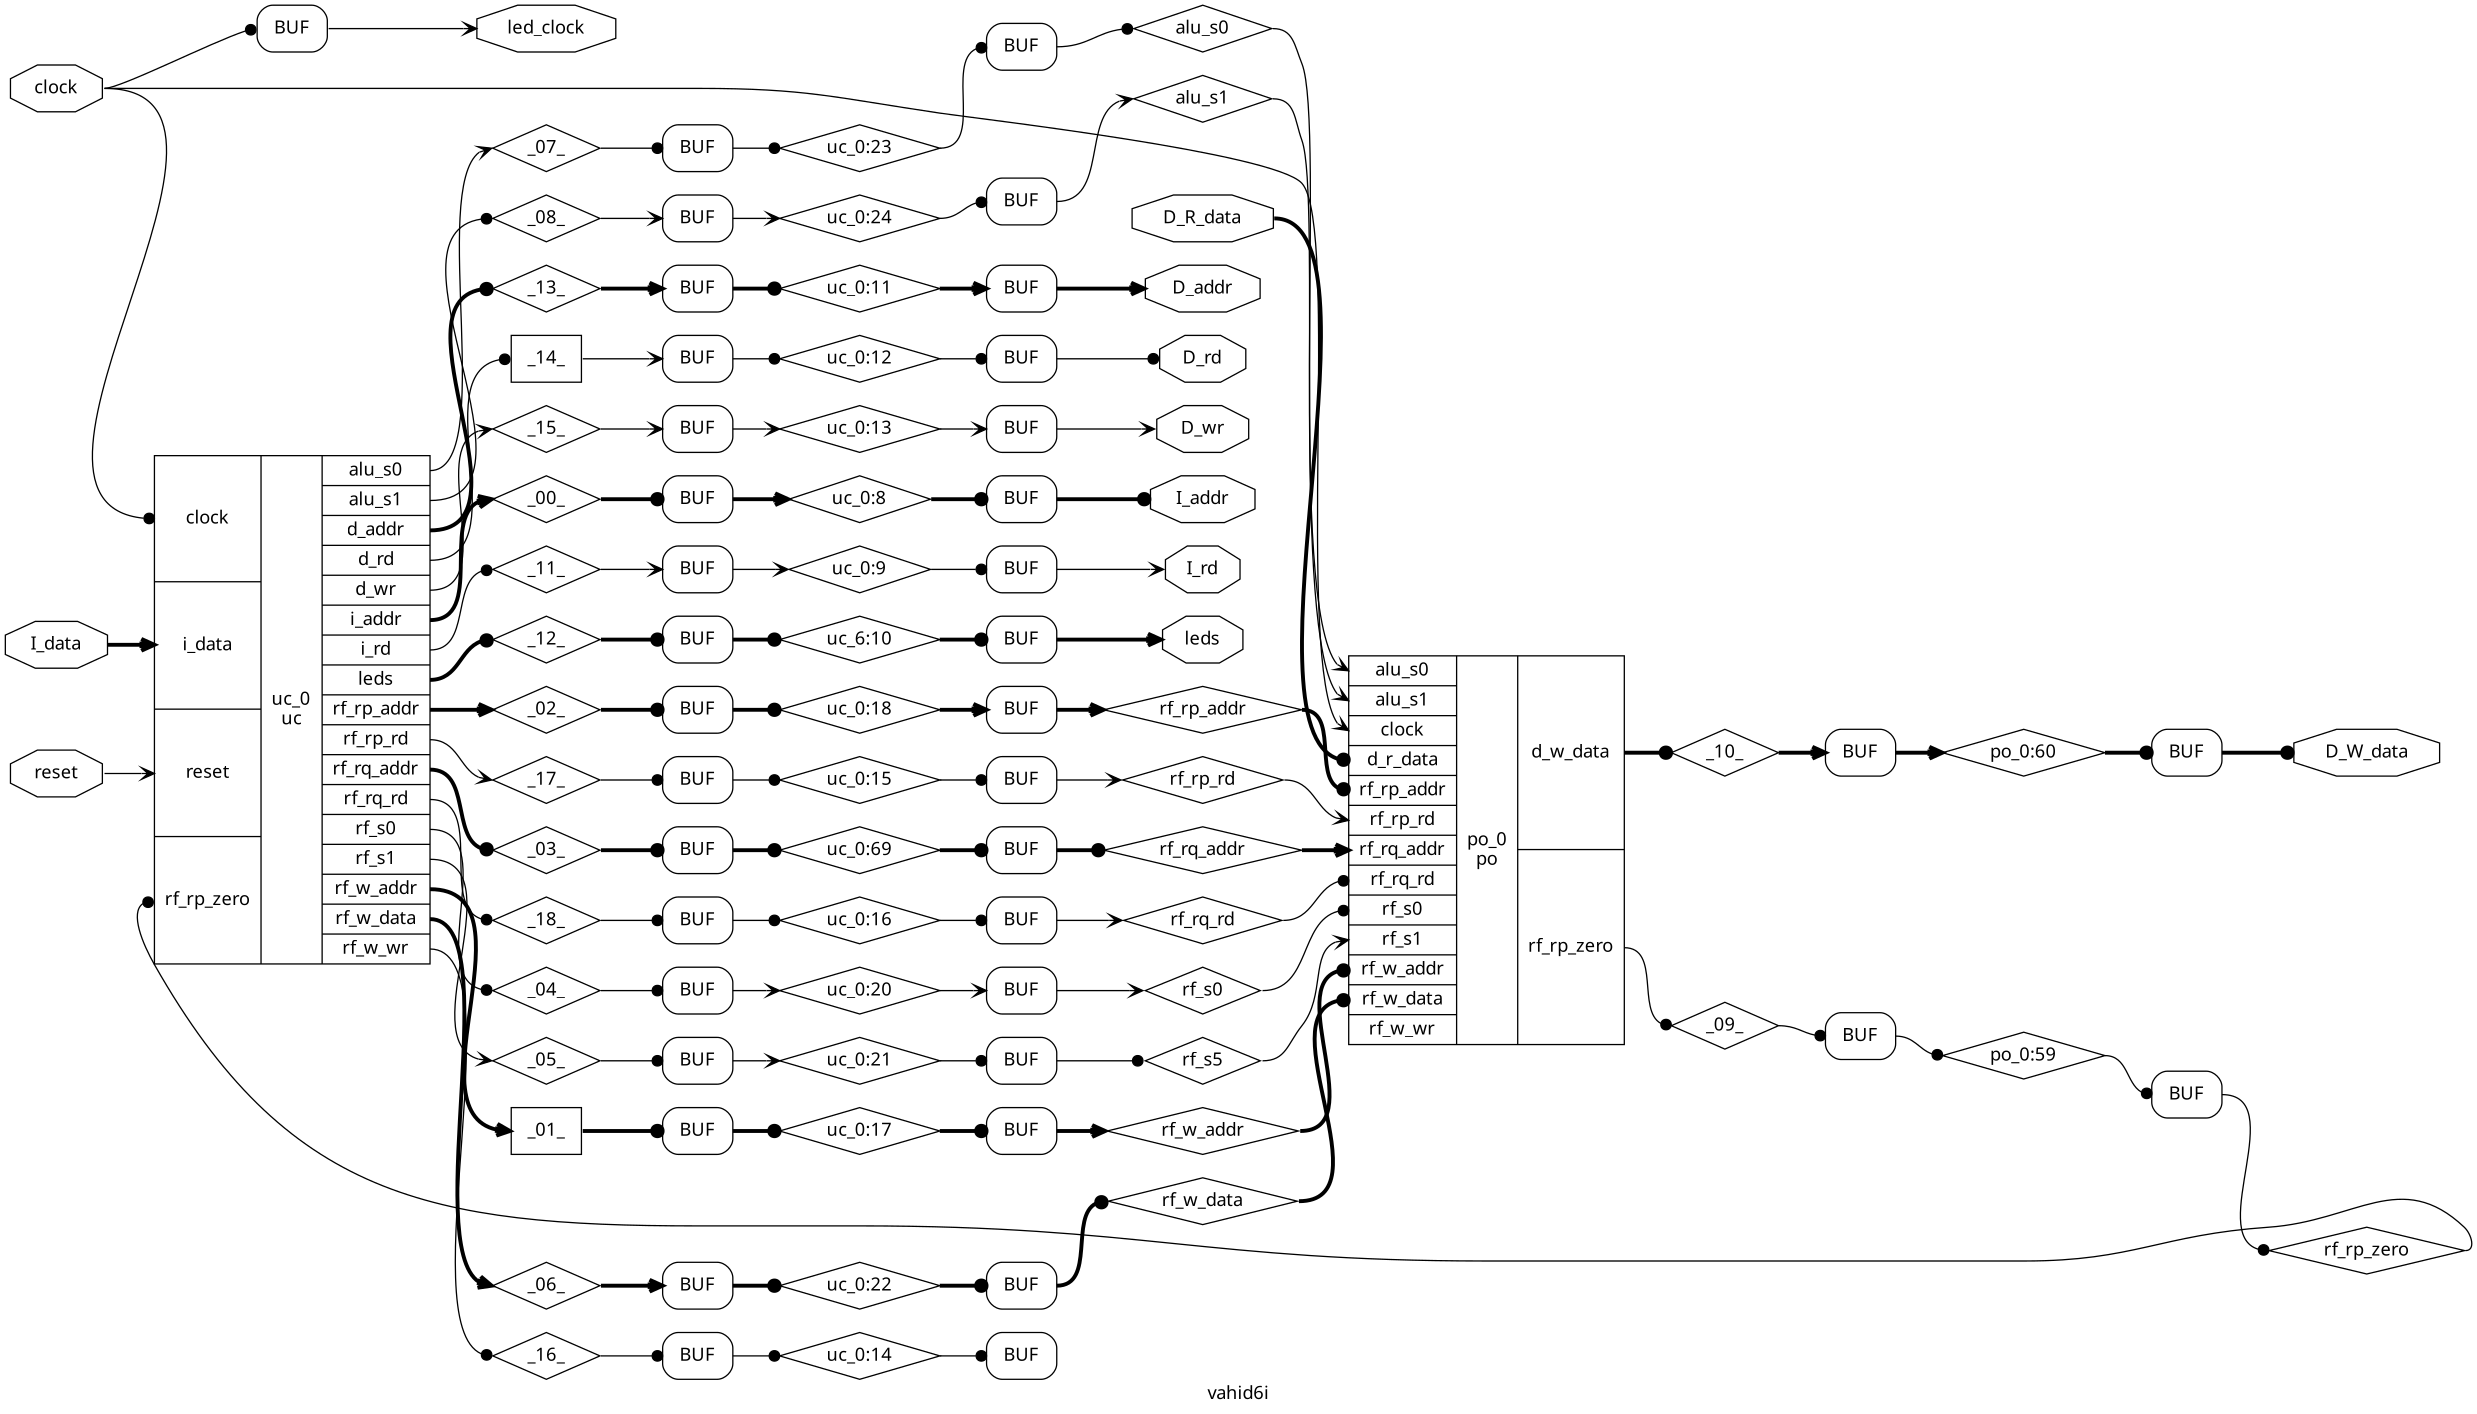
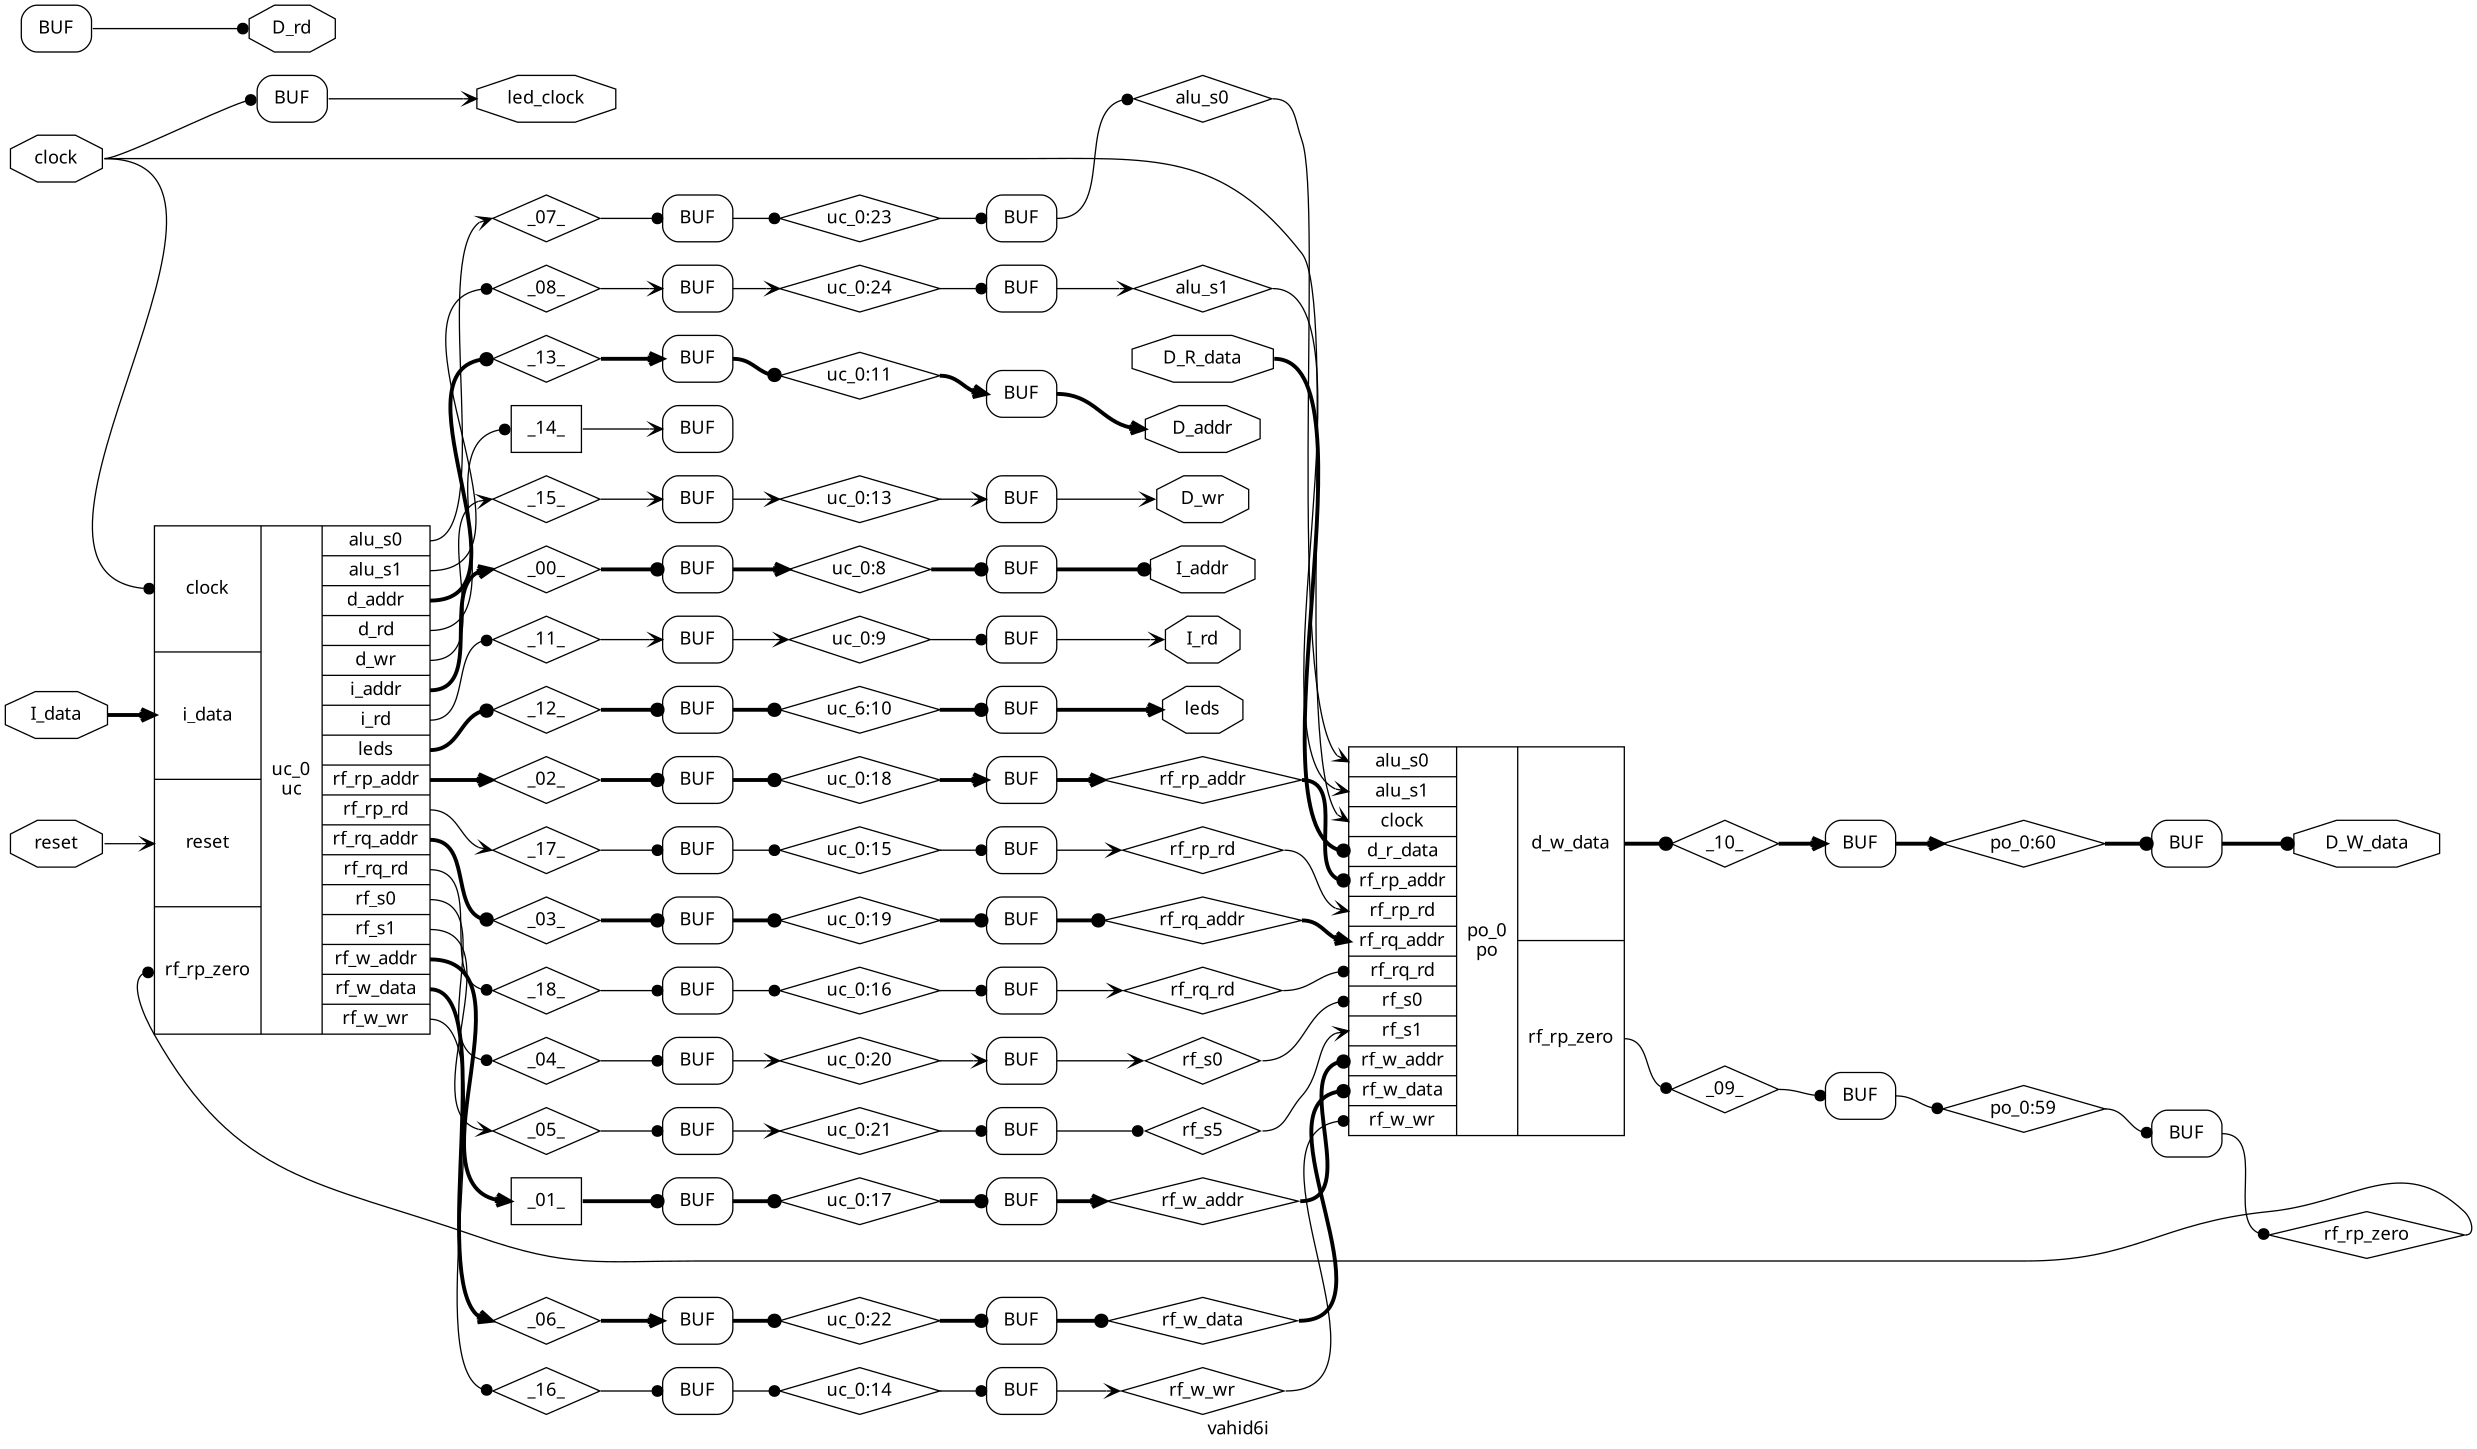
  digraph {
    fontname="Noto Sans"
    label=vahid6i
    rankdir=LR
    remincross=true
    node [color=black fontcolor=black fontname="Noto Sans" shape=diamond]
    edge [arrowhead=dot color=black fontname="Noto Sans" headport=w tailport=e]
    n1 [label="uc_0:9"]
    n2 [label=BUF shape=box style=rounded color="" fontcolor=""]
    n3 [label=I_rd shape=octagon]
    n4 [label="uc_0:8"]
    n5 [label=BUF shape=box style=rounded color="" fontcolor=""]
    n6 [label=I_addr shape=octagon]
    n7 [label="uc_0:24"]
    n8 [label=BUF shape=box style=rounded color="" fontcolor=""]
    n9 [label=alu_s1]
    n10 [label="uc_0:23"]
    n11 [label=BUF shape=box style=rounded color="" fontcolor=""]
    n12 [label=alu_s0]
    n13 [label="uc_0:22"]
    n14 [label=BUF shape=box style=rounded color="" fontcolor=""]
    n15 [label=rf_w_data]
    n16 [label="uc_0:21"]
    n17 [label=BUF shape=box style=rounded color="" fontcolor=""]
    n18 [label=rf_s5]
    n19 [label="uc_0:20"]
    n20 [label=BUF shape=box style=rounded color="" fontcolor=""]
    n21 [label=rf_s0]
-   n22 [label="uc_0:69"]
+   n22 [label="uc_0:19"]
    n23 [label=BUF shape=box style=rounded color="" fontcolor=""]
    n24 [label=rf_rq_addr]
    n25 [label="uc_0:18"]
    n26 [label=BUF shape=box style=rounded color="" fontcolor=""]
    n27 [label=rf_rp_addr]
    n28 [label="uc_0:17"]
    n29 [label=BUF shape=box style=rounded color="" fontcolor=""]
    n30 [label=rf_w_addr]
    n31 [label="uc_0:16"]
    n32 [label=BUF shape=box style=rounded color="" fontcolor=""]
    n33 [label=rf_rq_rd]
    n34 [label="uc_0:15"]
    n35 [label=BUF shape=box style=rounded color="" fontcolor=""]
    n36 [label=rf_rp_rd]
    n37 [label="uc_0:14"]
    n38 [label=BUF shape=box style=rounded color="" fontcolor=""]
+   n39 [label=rf_w_wr]
    n40 [label="uc_0:13"]
    n41 [label=BUF shape=box style=rounded color="" fontcolor=""]
    n42 [label=D_wr shape=octagon]
-   n43 [label="uc_0:12"]
    n44 [label=BUF shape=box style=rounded color="" fontcolor=""]
    n45 [label=D_rd shape=octagon]
    n46 [label="uc_0:11"]
    n47 [label=BUF shape=box style=rounded color="" fontcolor=""]
    n48 [label=D_addr shape=octagon]
    n49 [label="uc_6:10"]
    n50 [label=BUF shape=box style=rounded color="" fontcolor=""]
    n51 [label=leds shape=octagon]
    n52 [label="{{<p35> alu_s0|<p34> alu_s1|<p33> clock|<p70> d_r_data|<p27> rf_rp_addr|<p26> rf_rp_rd|<p24> rf_rq_addr|<p23> rf_rq_rd|<p22> rf_s0|<p21> rf_s1|<p20> rf_w_addr|<p19> rf_w_data|<p18> rf_w_wr}|po_0\npo|{<p71> d_w_data|<p25> rf_rp_zero}}" shape=record color="" fontcolor=""]
    n53 [label=_10_]
    n54 [label=_09_]
    n55 [label=rf_rp_zero]
    n56 [label="{{<p33> clock|<p63> i_data|<p28> reset|<p25> rf_rp_zero}|uc_0\nuc|{<p35> alu_s0|<p34> alu_s1|<p64> d_addr|<p65> d_rd|<p66> d_wr|<p67> i_addr|<p68> i_rd|<p31> leds|<p27> rf_rp_addr|<p26> rf_rp_rd|<p24> rf_rq_addr|<p23> rf_rq_rd|<p22> rf_s0|<p21> rf_s1|<p20> rf_w_addr|<p19> rf_w_data|<p18> rf_w_wr}}" shape=record color="" fontcolor=""]
    n57 [label=_18_]
    n58 [label=_17_]
    n59 [label=_16_]
    n60 [label=_15_]
    n61 [label=_14_ shape=box]
    n62 [label=_13_]
    n63 [label=_12_]
    n64 [label=_11_]
    n65 [label=_08_]
    n66 [label=_07_]
    n67 [label=_06_]
    n68 [label=_05_]
    n69 [label=_04_]
    n70 [label=_03_]
    n71 [label=_02_]
    n72 [label=_01_ shape=box]
    n73 [label=_00_]
    n74 [label=reset shape=octagon]
    n75 [label="po_0:60"]
    n76 [label=BUF shape=box style=rounded color="" fontcolor=""]
    n77 [label=D_W_data shape=octagon]
    n78 [label="po_0:59"]
    n79 [label=BUF shape=box style=rounded color="" fontcolor=""]
    n80 [label=led_clock shape=octagon]
    n81 [label=clock shape=octagon]
    n82 [label=BUF shape=box style=rounded color="" fontcolor=""]
    n83 [label=I_data shape=octagon]
    n84 [label=D_R_data shape=octagon]
    n85 [label=BUF shape=box style=rounded color="" fontcolor=""]
    n86 [label=BUF shape=box style=rounded color="" fontcolor=""]
    n87 [label=BUF shape=box style=rounded color="" fontcolor=""]
    n88 [label=BUF shape=box style=rounded color="" fontcolor=""]
    n89 [label=BUF shape=box style=rounded color="" fontcolor=""]
    n90 [label=BUF shape=box style=rounded color="" fontcolor=""]
    n91 [label=BUF shape=box style=rounded color="" fontcolor=""]
    n92 [label=BUF shape=box style=rounded color="" fontcolor=""]
    n93 [label=BUF shape=box style=rounded color="" fontcolor=""]
    n94 [label=BUF shape=box style=rounded color="" fontcolor=""]
    n95 [label=BUF shape=box style=rounded color="" fontcolor=""]
    n96 [label=BUF shape=box style=rounded color="" fontcolor=""]
    n97 [label=BUF shape=box style=rounded color="" fontcolor=""]
    n98 [label=BUF shape=box style=rounded color="" fontcolor=""]
    n99 [label=BUF shape=box style=rounded color="" fontcolor=""]
    n100 [label=BUF shape=box style=rounded color="" fontcolor=""]
    n101 [label=BUF shape=box style=rounded color="" fontcolor=""]
    n102 [label=BUF shape=box style=rounded color="" fontcolor=""]
    n103 [label=BUF shape=box style=rounded color="" fontcolor=""]
    n1 -> n2 [headport="w:w"]
    n2 -> n3 [arrowhead=vee tailport="e:e"]
    n4 -> n5 [headport="w:w" style="setlinewidth(3)"]
    n5 -> n6 [style="setlinewidth(3)" tailport="e:e"]
    n7 -> n8 [headport="w:w"]
    n8 -> n9 [arrowhead=vee tailport="e:e"]
    n9 -> n52 [arrowhead=vee headport="p34:w"]
    n10 -> n11 [headport="w:w"]
    n11 -> n12 [tailport="e:e"]
    n12 -> n52 [arrowhead=vee headport="p35:w"]
    n13 -> n14 [headport="w:w" style="setlinewidth(3)"]
    n14 -> n15 [style="setlinewidth(3)" tailport="e:e"]
    n15 -> n52 [headport="p19:w" style="setlinewidth(3)"]
    n16 -> n17 [headport="w:w"]
    n17 -> n18 [tailport="e:e"]
    n18 -> n52 [arrowhead=vee headport="p21:w"]
    n19 -> n20 [arrowhead=vee headport="w:w"]
    n20 -> n21 [arrowhead=vee tailport="e:e"]
    n21 -> n52 [headport="p22:w"]
    n22 -> n23 [headport="w:w" style="setlinewidth(3)"]
    n23 -> n24 [style="setlinewidth(3)" tailport="e:e"]
    n24 -> n52 [arrowhead=vee headport="p24:w" style="setlinewidth(3)"]
    n25 -> n26 [arrowhead=vee headport="w:w" style="setlinewidth(3)"]
    n26 -> n27 [arrowhead=vee style="setlinewidth(3)" tailport="e:e"]
    n27 -> n52 [headport="p27:w" style="setlinewidth(3)"]
    n28 -> n29 [headport="w:w" style="setlinewidth(3)"]
    n29 -> n30 [arrowhead=vee style="setlinewidth(3)" tailport="e:e"]
    n30 -> n52 [headport="p20:w" style="setlinewidth(3)"]
    n31 -> n32 [headport="w:w"]
    n32 -> n33 [arrowhead=vee tailport="e:e"]
    n33 -> n52 [headport="p23:w"]
    n34 -> n35 [headport="w:w"]
    n35 -> n36 [arrowhead=vee tailport="e:e"]
    n36 -> n52 [arrowhead=vee headport="p26:w"]
    n37 -> n38 [headport="w:w"]
+   n38 -> n39 [arrowhead=vee tailport="e:e"]
+   n39 -> n52 [headport="p18:w"]
    n40 -> n41 [arrowhead=vee headport="w:w"]
    n41 -> n42 [arrowhead=vee tailport="e:e"]
-   n43 -> n44 [headport="w:w"]
    n44 -> n45 [tailport="e:e"]
    n46 -> n47 [arrowhead=vee headport="w:w" style="setlinewidth(3)"]
    n47 -> n48 [arrowhead=vee style="setlinewidth(3)" tailport="e:e"]
    n49 -> n50 [headport="w:w" style="setlinewidth(3)"]
    n50 -> n51 [arrowhead=vee style="setlinewidth(3)" tailport="e:e"]
    n52 -> n53 [style="setlinewidth(3)" tailport="p71:e"]
    n52 -> n54 [tailport="p25:e"]
    n53 -> n93 [arrowhead=vee headport="w:w" style="setlinewidth(3)"]
    n54 -> n94 [headport="w:w"]
    n55 -> n56 [headport="p25:w"]
    n56 -> n57 [tailport="p23:e"]
    n56 -> n58 [arrowhead=vee tailport="p26:e"]
    n56 -> n59 [tailport="p18:e"]
    n56 -> n60 [arrowhead=vee tailport="p66:e"]
    n56 -> n61 [tailport="p65:e"]
    n56 -> n62 [style="setlinewidth(3)" tailport="p64:e"]
    n56 -> n63 [style="setlinewidth(3)" tailport="p31:e"]
    n56 -> n64 [tailport="p68:e"]
    n56 -> n65 [tailport="p34:e"]
    n56 -> n66 [arrowhead=vee tailport="p35:e"]
    n56 -> n67 [arrowhead=vee style="setlinewidth(3)" tailport="p19:e"]
    n56 -> n68 [arrowhead=vee tailport="p21:e"]
    n56 -> n69 [tailport="p22:e"]
    n56 -> n70 [style="setlinewidth(3)" tailport="p24:e"]
    n56 -> n71 [arrowhead=vee style="setlinewidth(3)" tailport="p27:e"]
    n56 -> n72 [arrowhead=vee style="setlinewidth(3)" tailport="p20:e"]
    n56 -> n73 [arrowhead=vee style="setlinewidth(3)" tailport="p67:e"]
    n57 -> n85 [headport="w:w"]
    n58 -> n86 [headport="w:w"]
    n59 -> n87 [headport="w:w"]
    n60 -> n88 [arrowhead=vee headport="w:w"]
    n61 -> n89 [arrowhead=vee headport="w:w"]
    n62 -> n90 [arrowhead=vee headport="w:w" style="setlinewidth(3)"]
    n63 -> n91 [headport="w:w" style="setlinewidth(3)"]
    n64 -> n92 [arrowhead=vee headport="w:w"]
    n65 -> n95 [arrowhead=vee headport="w:w"]
    n66 -> n96 [headport="w:w"]
    n67 -> n97 [arrowhead=vee headport="w:w" style="setlinewidth(3)"]
    n68 -> n98 [headport="w:w"]
    n69 -> n99 [headport="w:w"]
    n70 -> n100 [headport="w:w" style="setlinewidth(3)"]
    n71 -> n101 [headport="w:w" style="setlinewidth(3)"]
    n72 -> n102 [headport="w:w" style="setlinewidth(3)"]
    n73 -> n103 [headport="w:w" style="setlinewidth(3)"]
    n74 -> n56 [arrowhead=vee headport="p28:w"]
    n75 -> n76 [headport="w:w" style="setlinewidth(3)"]
    n76 -> n77 [style="setlinewidth(3)" tailport="e:e"]
    n78 -> n79 [headport="w:w"]
    n79 -> n55 [tailport="e:e"]
    n81 -> n52 [arrowhead=vee headport="p33:w"]
    n81 -> n56 [headport="p33:w"]
    n81 -> n82 [headport="w:w"]
    n82 -> n80 [arrowhead=vee tailport="e:e"]
    n83 -> n56 [arrowhead=vee headport="p63:w" style="setlinewidth(3)"]
    n84 -> n52 [headport="p70:w" style="setlinewidth(3)"]
    n85 -> n31 [tailport="e:e"]
    n86 -> n34 [tailport="e:e"]
    n87 -> n37 [tailport="e:e"]
    n88 -> n40 [arrowhead=vee tailport="e:e"]
-   n89 -> n43 [tailport="e:e"]
    n90 -> n46 [style="setlinewidth(3)" tailport="e:e"]
    n91 -> n49 [style="setlinewidth(3)" tailport="e:e"]
    n92 -> n1 [arrowhead=vee tailport="e:e"]
    n93 -> n75 [arrowhead=vee style="setlinewidth(3)" tailport="e:e"]
    n94 -> n78 [tailport="e:e"]
    n95 -> n7 [arrowhead=vee tailport="e:e"]
    n96 -> n10 [tailport="e:e"]
    n97 -> n13 [style="setlinewidth(3)" tailport="e:e"]
    n98 -> n16 [arrowhead=vee tailport="e:e"]
    n99 -> n19 [arrowhead=vee tailport="e:e"]
    n100 -> n22 [style="setlinewidth(3)" tailport="e:e"]
    n101 -> n25 [style="setlinewidth(3)" tailport="e:e"]
    n102 -> n28 [style="setlinewidth(3)" tailport="e:e"]
    n103 -> n4 [arrowhead=vee style="setlinewidth(3)" tailport="e:e"]
  }
